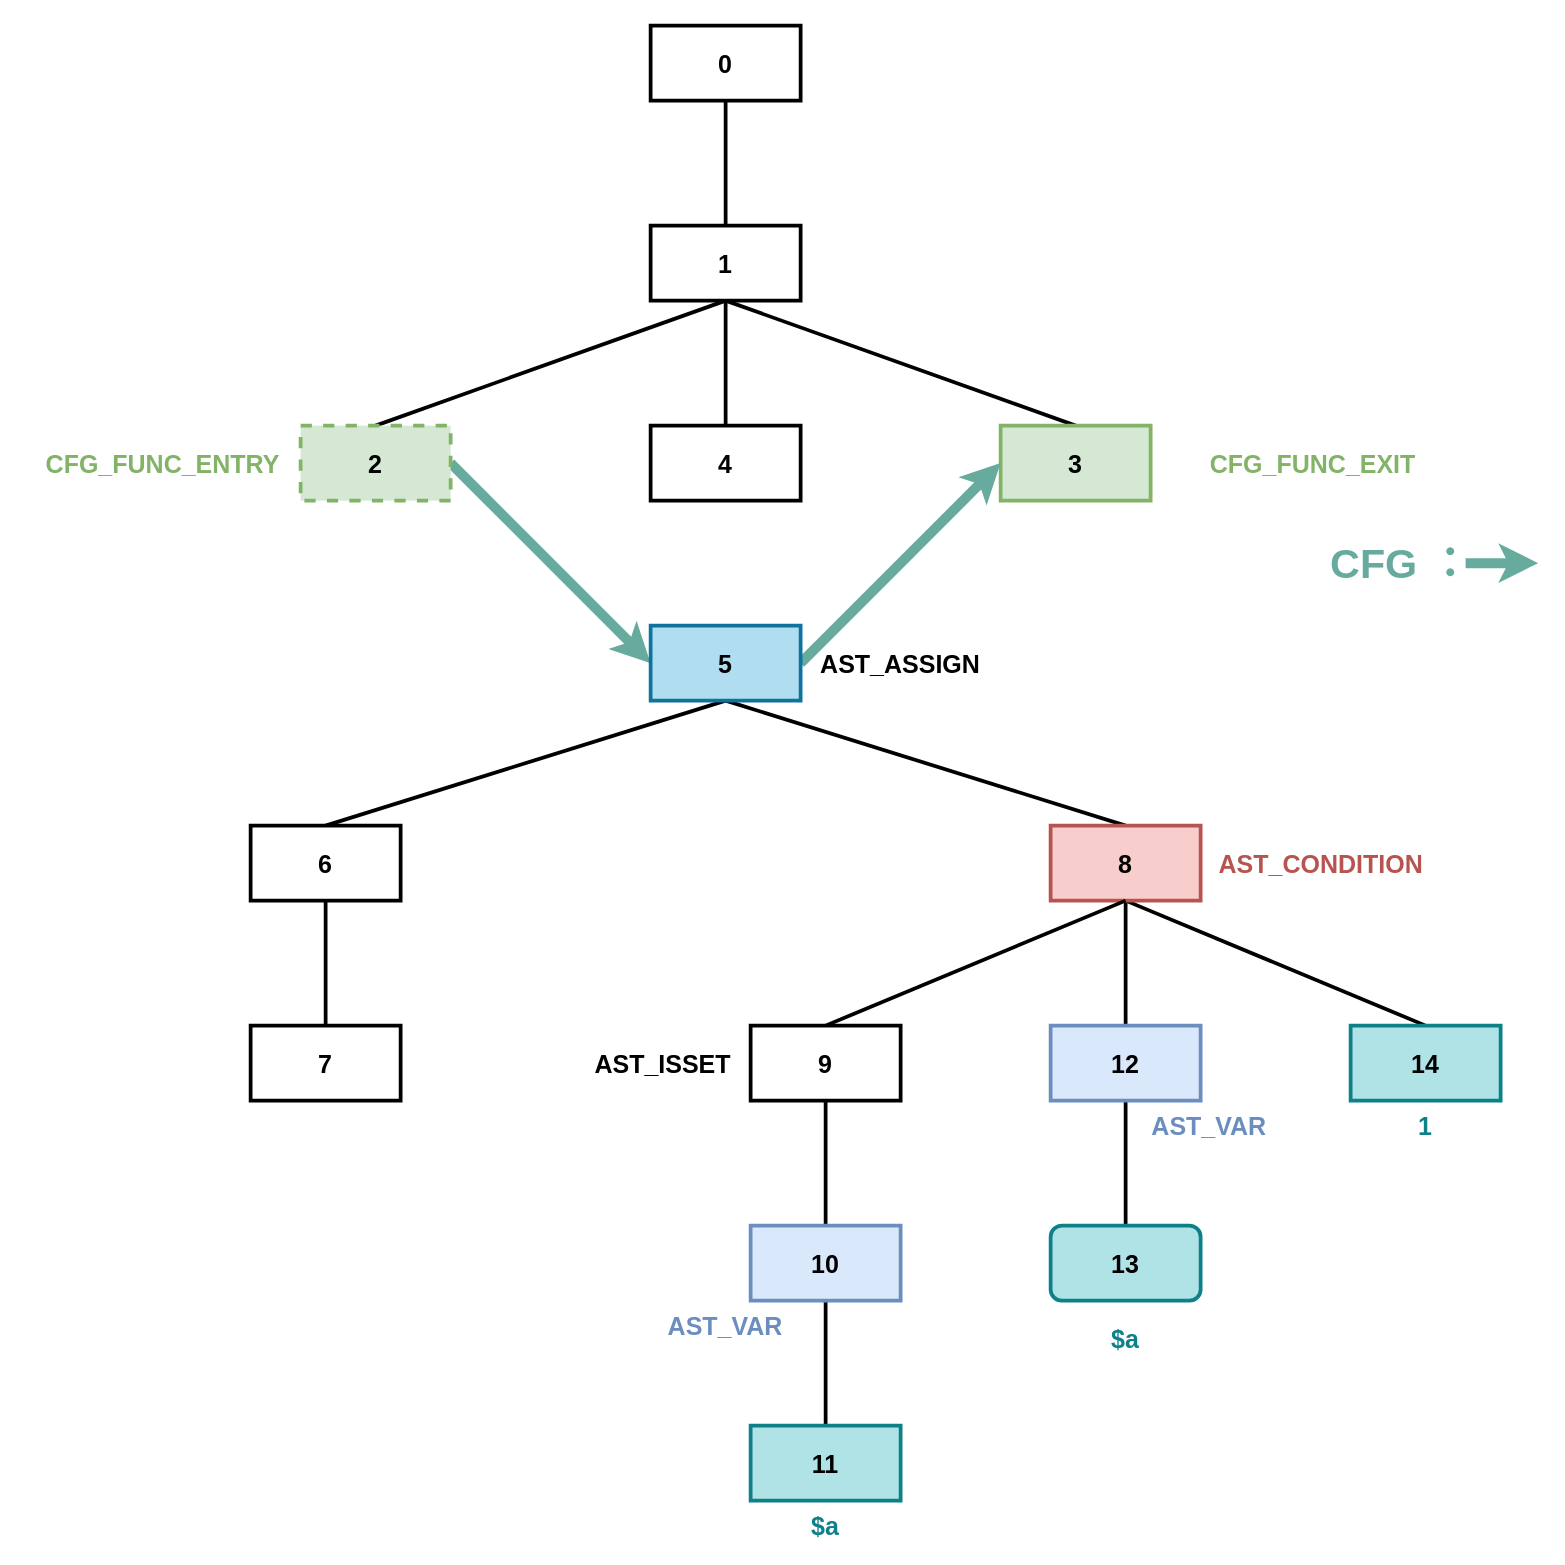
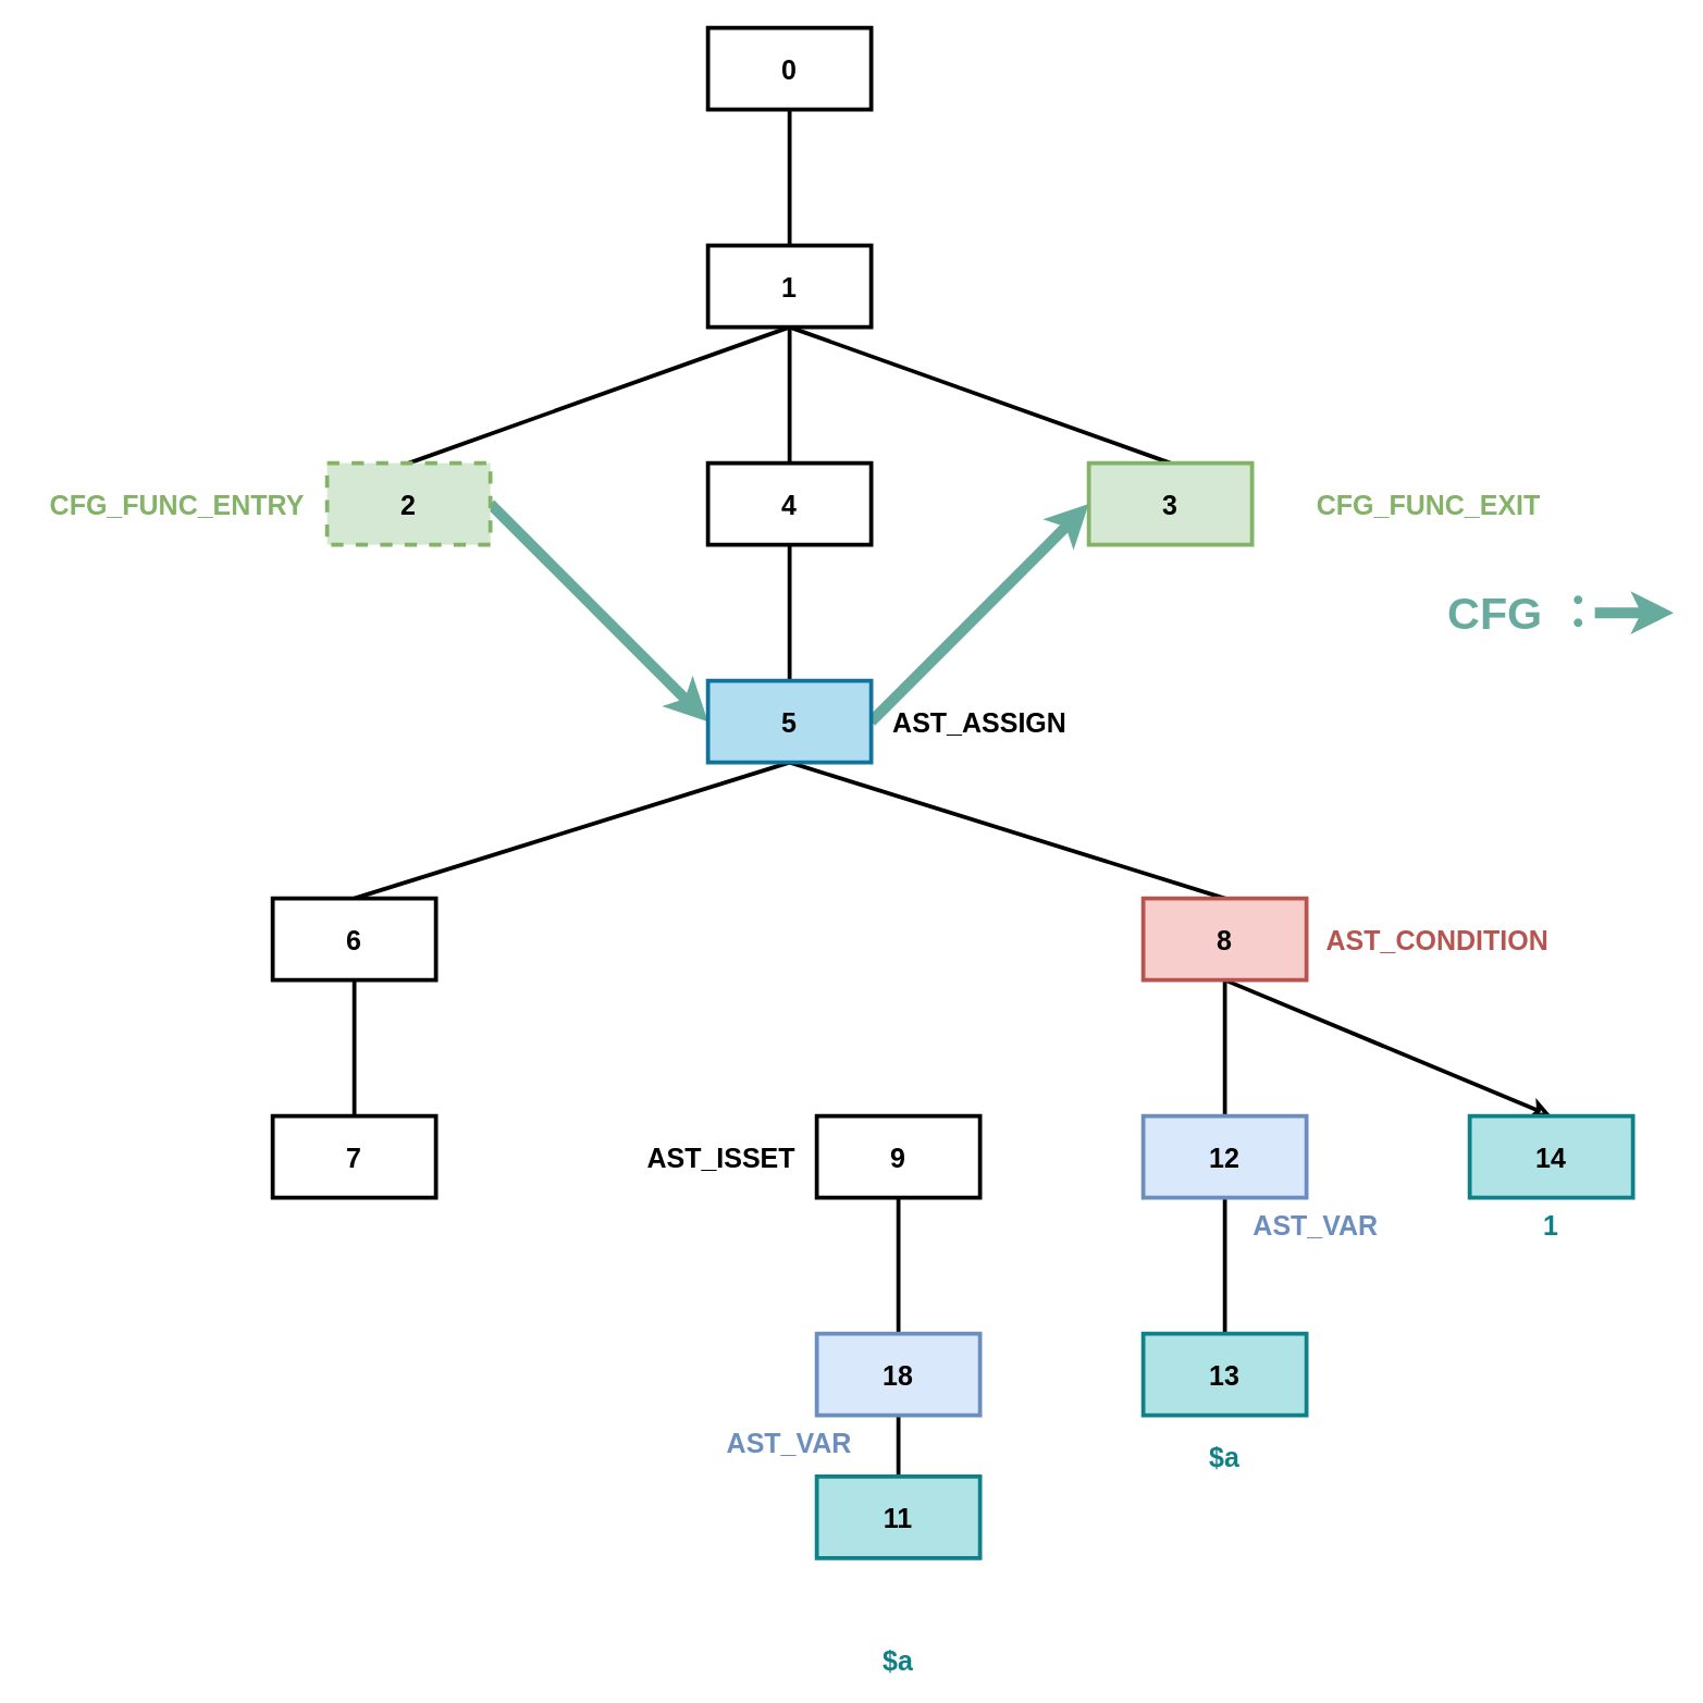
  <mxCell id="0" />
  <mxCell id="1" parent="0" />
  <mxCell id="2" value="" style="edgeStyle=none;rounded=0;orthogonalLoop=1;jettySize=auto;html=1;endArrow=none;endFill=0;strokeWidth=3;" parent="1" source="3" target="7" edge="1"><mxGeometry relative="1" as="geometry" /></mxCell>
  <mxCell id="3" value="&lt;font style=&quot;font-size: 20px&quot;&gt;&lt;b&gt;0&lt;/b&gt;&lt;/font&gt;" style="rounded=0;whiteSpace=wrap;html=1;strokeWidth=3;" parent="1" vertex="1"><mxGeometry x="520" width="120" height="60" as="geometry" y="20" /></mxCell>
  <mxCell id="4" style="edgeStyle=none;rounded=0;orthogonalLoop=1;jettySize=auto;html=1;entryX=0.5;entryY=0;entryDx=0;entryDy=0;endArrow=none;endFill=0;exitX=0.5;exitY=1;exitDx=0;exitDy=0;strokeWidth=3;" parent="1" source="7" target="9" edge="1"><mxGeometry relative="1" as="geometry" /></mxCell>
  <mxCell id="5" style="edgeStyle=none;rounded=0;orthogonalLoop=1;jettySize=auto;html=1;entryX=0.5;entryY=0;entryDx=0;entryDy=0;endArrow=none;endFill=0;exitX=0.5;exitY=1;exitDx=0;exitDy=0;strokeWidth=3;" parent="1" source="7" target="10" edge="1"><mxGeometry relative="1" as="geometry" /></mxCell>
  <mxCell id="6" style="edgeStyle=none;rounded=0;orthogonalLoop=1;jettySize=auto;html=1;entryX=0.5;entryY=0;entryDx=0;entryDy=0;endArrow=none;endFill=0;strokeWidth=3;" parent="1" source="7" target="12" edge="1"><mxGeometry relative="1" as="geometry" /></mxCell>
  <mxCell id="7" value="&lt;font style=&quot;font-size: 20px&quot;&gt;&lt;b&gt;1&lt;/b&gt;&lt;/font&gt;" style="rounded=0;whiteSpace=wrap;html=1;strokeWidth=3;" parent="1" vertex="1"><mxGeometry x="520" y="180" width="120" height="60" as="geometry" /></mxCell>
  <mxCell id="8" style="edgeStyle=none;rounded=0;orthogonalLoop=1;jettySize=auto;html=1;entryX=0;entryY=0.5;entryDx=0;entryDy=0;endArrow=classic;endFill=1;strokeWidth=8;strokeColor=#67AB9F;exitX=1;exitY=0.5;exitDx=0;exitDy=0;" parent="1" source="9" target="16" edge="1"><mxGeometry relative="1" as="geometry" /></mxCell>
  <mxCell id="9" value="&lt;font style=&quot;font-size: 20px&quot;&gt;&lt;b&gt;2&lt;/b&gt;&lt;/font&gt;" style="rounded=0;whiteSpace=wrap;html=1;strokeWidth=3;fillColor=#d5e8d4;strokeColor=#82b366;dashed=1;" parent="1" vertex="1"><mxGeometry x="240" y="340" width="120" height="60" as="geometry" /></mxCell>
  <mxCell id="10" value="&lt;font style=&quot;font-size: 20px&quot;&gt;&lt;b&gt;3&lt;/b&gt;&lt;/font&gt;" style="rounded=0;whiteSpace=wrap;html=1;strokeWidth=3;fillColor=#d5e8d4;strokeColor=#82b366;" parent="1" vertex="1"><mxGeometry x="800" y="340" width="120" height="60" as="geometry" /></mxCell>
+ <mxCell id="11" style="edgeStyle=none;rounded=0;orthogonalLoop=1;jettySize=auto;html=1;endArrow=none;endFill=0;strokeWidth=3;" parent="1" source="12" target="16" edge="1"><mxGeometry relative="1" as="geometry" /></mxCell>
  <mxCell id="12" value="&lt;font style=&quot;font-size: 20px&quot;&gt;&lt;b&gt;4&lt;/b&gt;&lt;/font&gt;" style="rounded=0;whiteSpace=wrap;html=1;strokeWidth=3;" parent="1" vertex="1"><mxGeometry x="520" y="340" width="120" height="60" as="geometry" /></mxCell>
  <mxCell id="13" style="rounded=0;orthogonalLoop=1;jettySize=auto;html=1;entryX=0.5;entryY=0;entryDx=0;entryDy=0;exitX=0.5;exitY=1;exitDx=0;exitDy=0;strokeWidth=3;endArrow=none;endFill=0;" parent="1" source="16" target="18" edge="1"><mxGeometry relative="1" as="geometry" /></mxCell>
  <mxCell id="14" style="edgeStyle=none;rounded=0;orthogonalLoop=1;jettySize=auto;html=1;entryX=0.5;entryY=0;entryDx=0;entryDy=0;endArrow=none;endFill=0;exitX=0.5;exitY=1;exitDx=0;exitDy=0;strokeWidth=3;" parent="1" source="16" target="21" edge="1"><mxGeometry relative="1" as="geometry" /></mxCell>
  <mxCell id="15" style="edgeStyle=none;rounded=0;orthogonalLoop=1;jettySize=auto;html=1;entryX=0;entryY=0.5;entryDx=0;entryDy=0;endArrow=classic;endFill=1;strokeColor=#67AB9F;strokeWidth=8;exitX=1;exitY=0.5;exitDx=0;exitDy=0;" parent="1" source="16" target="10" edge="1"><mxGeometry relative="1" as="geometry" /></mxCell>
  <mxCell id="16" value="&lt;font style=&quot;font-size: 20px&quot;&gt;&lt;b&gt;5&lt;/b&gt;&lt;/font&gt;" style="rounded=0;whiteSpace=wrap;html=1;strokeWidth=3;fillColor=#b1ddf0;strokeColor=#10739e;" parent="1" vertex="1"><mxGeometry x="520" y="500" width="120" height="60" as="geometry" /></mxCell>
  <mxCell id="17" style="edgeStyle=none;rounded=0;orthogonalLoop=1;jettySize=auto;html=1;endArrow=none;endFill=0;strokeWidth=3;" parent="1" source="18" target="22" edge="1"><mxGeometry relative="1" as="geometry" /></mxCell>
  <mxCell id="18" value="&lt;font style=&quot;font-size: 20px&quot;&gt;&lt;b&gt;6&lt;/b&gt;&lt;/font&gt;" style="rounded=0;whiteSpace=wrap;html=1;strokeWidth=3;" parent="1" vertex="1"><mxGeometry y="660" width="120" height="60" as="geometry" x="200" /></mxCell>
  <mxCell id="19" style="edgeStyle=none;rounded=0;orthogonalLoop=1;jettySize=auto;html=1;entryX=0.5;entryY=0;entryDx=0;entryDy=0;endArrow=none;endFill=0;strokeWidth=3;" parent="1" source="21" target="27" edge="1"><mxGeometry relative="1" as="geometry" /></mxCell>
- <mxCell id="20" style="edgeStyle=none;rounded=0;orthogonalLoop=1;jettySize=auto;html=1;entryX=0.5;entryY=0;entryDx=0;entryDy=0;endArrow=none;endFill=0;strokeWidth=3;exitX=0.5;exitY=1;exitDx=0;exitDy=0;" parent="1" source="21" target="28" edge="1"><mxGeometry relative="1" as="geometry" /></mxCell>
+ <mxCell id="20" style="edgeStyle=none;rounded=0;orthogonalLoop=1;jettySize=auto;html=1;entryX=0.5;entryY=0;entryDx=0;entryDy=0;endArrow=classic;endFill=0;strokeWidth=3;exitX=0.5;exitY=1;exitDx=0;exitDy=0;" parent="1" source="21" target="28" edge="1"><mxGeometry relative="1" as="geometry" /></mxCell>
  <mxCell id="21" value="&lt;font style=&quot;font-size: 20px&quot;&gt;&lt;b&gt;8&lt;/b&gt;&lt;/font&gt;" style="rounded=0;whiteSpace=wrap;html=1;strokeWidth=3;fillColor=#f8cecc;strokeColor=#b85450;" parent="1" vertex="1"><mxGeometry x="840" y="660" width="120" height="60" as="geometry" /></mxCell>
  <mxCell id="22" value="&lt;font style=&quot;font-size: 20px&quot;&gt;&lt;b&gt;7&lt;/b&gt;&lt;/font&gt;" style="rounded=0;whiteSpace=wrap;html=1;strokeWidth=3;" parent="1" vertex="1"><mxGeometry y="820" width="120" height="60" as="geometry" x="200" /></mxCell>
- <mxCell id="23" style="edgeStyle=none;rounded=0;orthogonalLoop=1;jettySize=auto;html=1;entryX=0.5;entryY=1;entryDx=0;entryDy=0;endArrow=none;endFill=0;exitX=0.5;exitY=0;exitDx=0;exitDy=0;strokeWidth=3;" parent="1" source="25" target="21" edge="1"><mxGeometry relative="1" as="geometry" /></mxCell>
  <mxCell id="24" style="edgeStyle=none;rounded=0;orthogonalLoop=1;jettySize=auto;html=1;entryX=0.5;entryY=0;entryDx=0;entryDy=0;endArrow=none;endFill=0;strokeWidth=3;" parent="1" source="25" target="30" edge="1"><mxGeometry relative="1" as="geometry" /></mxCell>
  <mxCell id="25" value="&lt;font style=&quot;font-size: 20px&quot;&gt;&lt;b&gt;9&lt;/b&gt;&lt;/font&gt;" style="rounded=0;whiteSpace=wrap;html=1;strokeWidth=3;" parent="1" vertex="1"><mxGeometry x="600" y="820" width="120" height="60" as="geometry" /></mxCell>
  <mxCell id="26" style="edgeStyle=none;rounded=0;orthogonalLoop=1;jettySize=auto;html=1;entryX=0.5;entryY=0;entryDx=0;entryDy=0;endArrow=none;endFill=0;strokeWidth=3;" parent="1" source="27" target="32" edge="1"><mxGeometry relative="1" as="geometry" /></mxCell>
  <mxCell id="27" value="&lt;font style=&quot;font-size: 20px&quot;&gt;&lt;b&gt;12&lt;/b&gt;&lt;/font&gt;" style="rounded=0;whiteSpace=wrap;html=1;strokeWidth=3;fillColor=#dae8fc;strokeColor=#6c8ebf;" parent="1" vertex="1"><mxGeometry x="840" y="820" width="120" height="60" as="geometry" /></mxCell>
  <mxCell id="28" value="&lt;font style=&quot;font-size: 20px&quot;&gt;&lt;b&gt;14&lt;/b&gt;&lt;/font&gt;" style="rounded=0;whiteSpace=wrap;html=1;strokeWidth=3;fillColor=#b0e3e6;strokeColor=#0e8088;" parent="1" vertex="1"><mxGeometry x="1080" y="820" width="120" height="60" as="geometry" /></mxCell>
  <mxCell id="29" style="edgeStyle=none;rounded=0;orthogonalLoop=1;jettySize=auto;html=1;entryX=0.5;entryY=0;entryDx=0;entryDy=0;endArrow=none;endFill=0;strokeWidth=3;" parent="1" source="30" target="31" edge="1"><mxGeometry relative="1" as="geometry" /></mxCell>
- <mxCell id="30" value="&lt;font style=&quot;font-size: 20px&quot;&gt;&lt;b&gt;10&lt;/b&gt;&lt;/font&gt;" style="rounded=0;whiteSpace=wrap;html=1;strokeWidth=3;fillColor=#dae8fc;strokeColor=#6c8ebf;" parent="1" vertex="1"><mxGeometry x="600" y="980" width="120" height="60" as="geometry" /></mxCell>
- <mxCell id="31" value="&lt;font style=&quot;font-size: 20px&quot;&gt;&lt;b&gt;11&lt;/b&gt;&lt;/font&gt;" style="rounded=0;whiteSpace=wrap;html=1;strokeWidth=3;fillColor=#b0e3e6;strokeColor=#0e8088;" parent="1" vertex="1"><mxGeometry x="600" y="1140" width="120" height="60" as="geometry" /></mxCell>
- <mxCell id="32" value="&lt;font style=&quot;font-size: 20px&quot;&gt;&lt;b&gt;13&lt;/b&gt;&lt;/font&gt;" style="whiteSpace=wrap;html=1;strokeWidth=3;fillColor=#b0e3e6;strokeColor=#0e8088;rounded=1;" parent="1" vertex="1"><mxGeometry x="840" y="980" width="120" height="60" as="geometry" /></mxCell>
+ <mxCell id="30" value="&lt;font style=&quot;font-size: 20px&quot;&gt;&lt;b&gt;18&lt;/b&gt;&lt;/font&gt;" style="rounded=0;whiteSpace=wrap;html=1;strokeWidth=3;fillColor=#dae8fc;strokeColor=#6c8ebf;" parent="1" vertex="1"><mxGeometry x="600" y="980" width="120" height="60" as="geometry" /></mxCell>
+ <mxCell id="31" value="&lt;font style=&quot;font-size: 20px&quot;&gt;&lt;b&gt;11&lt;/b&gt;&lt;/font&gt;" style="rounded=0;whiteSpace=wrap;html=1;strokeWidth=3;fillColor=#b0e3e6;strokeColor=#0e8088;" parent="1" vertex="1"><mxGeometry x="600" y="1085" width="120" height="60" as="geometry" /></mxCell>
+ <mxCell id="32" value="&lt;font style=&quot;font-size: 20px&quot;&gt;&lt;b&gt;13&lt;/b&gt;&lt;/font&gt;" style="rounded=0;whiteSpace=wrap;html=1;strokeWidth=3;fillColor=#b0e3e6;strokeColor=#0e8088;" parent="1" vertex="1"><mxGeometry x="840" y="980" width="120" height="60" as="geometry" /></mxCell>
  <mxCell id="33" value="&lt;font style=&quot;font-size: 20px&quot;&gt;&lt;b&gt;AST_ASSIGN&lt;/b&gt;&lt;/font&gt;" style="text;html=1;strokeColor=none;fillColor=none;align=center;verticalAlign=middle;whiteSpace=wrap;rounded=0;" parent="1" vertex="1"><mxGeometry x="660" y="520" width="120" height="20" as="geometry" /></mxCell>
  <mxCell id="34" value="&lt;font color=&quot;#b85450&quot; style=&quot;font-size: 20px&quot;&gt;AST_CONDITION&lt;/font&gt;" style="text;html=1;strokeColor=none;fillColor=none;align=center;verticalAlign=middle;whiteSpace=wrap;rounded=0;fontStyle=1" parent="1" vertex="1"><mxGeometry x="970" y="675" width="173" height="30" as="geometry" /></mxCell>
  <mxCell id="35" value="&lt;span style=&quot;font-size: 20px&quot;&gt;&lt;b&gt;&lt;font color=&quot;#0e8088&quot;&gt;$a&lt;/font&gt;&lt;/b&gt;&lt;/span&gt;" style="text;html=1;strokeColor=none;fillColor=none;align=center;verticalAlign=middle;whiteSpace=wrap;rounded=0;" parent="1" vertex="1"><mxGeometry x="840" y="1060" width="120" height="20" as="geometry" /></mxCell>
  <mxCell id="36" value="&lt;span style=&quot;font-size: 20px&quot;&gt;&lt;b&gt;&lt;font color=&quot;#6c8ebf&quot;&gt;AST_VAR&lt;/font&gt;&lt;/b&gt;&lt;/span&gt;" style="text;html=1;strokeColor=none;fillColor=none;align=center;verticalAlign=middle;whiteSpace=wrap;rounded=0;" parent="1" vertex="1"><mxGeometry x="907" y="890" width="120" height="20" as="geometry" /></mxCell>
  <mxCell id="37" value="&lt;span style=&quot;font-size: 20px&quot;&gt;&lt;b&gt;&lt;font color=&quot;#6c8ebf&quot;&gt;AST_VAR&lt;/font&gt;&lt;/b&gt;&lt;/span&gt;" style="text;html=1;strokeColor=none;fillColor=none;align=center;verticalAlign=middle;whiteSpace=wrap;rounded=0;" parent="1" vertex="1"><mxGeometry x="520" y="1050" width="120" height="20" as="geometry" /></mxCell>
  <mxCell id="38" value="&lt;span style=&quot;font-size: 20px&quot;&gt;&lt;b&gt;&lt;font color=&quot;#0e8088&quot;&gt;$a&lt;/font&gt;&lt;/b&gt;&lt;/span&gt;" style="text;html=1;strokeColor=none;fillColor=none;align=center;verticalAlign=middle;whiteSpace=wrap;rounded=0;" parent="1" vertex="1"><mxGeometry x="600" y="1210" width="120" height="20" as="geometry" /></mxCell>
  <mxCell id="39" value="&lt;span style=&quot;font-size: 20px&quot;&gt;&lt;b&gt;&lt;font color=&quot;#0e8088&quot;&gt;1&lt;/font&gt;&lt;/b&gt;&lt;/span&gt;" style="text;html=1;strokeColor=none;fillColor=none;align=center;verticalAlign=middle;whiteSpace=wrap;rounded=0;" parent="1" vertex="1"><mxGeometry x="1080" y="890" width="120" height="20" as="geometry" /></mxCell>
  <mxCell id="40" value="&lt;font style=&quot;font-size: 20px&quot;&gt;&lt;b&gt;AST_ISSET&lt;/b&gt;&lt;/font&gt;" style="text;html=1;strokeColor=none;fillColor=none;align=center;verticalAlign=middle;whiteSpace=wrap;rounded=0;" parent="1" vertex="1"><mxGeometry x="470" y="840" width="120" height="20" as="geometry" /></mxCell>
  <mxCell id="41" value="&lt;font color=&quot;#67ab9f&quot; size=&quot;1&quot;&gt;&lt;b style=&quot;font-size: 33px&quot;&gt;CFG ：&lt;/b&gt;&lt;/font&gt;" style="text;html=1;strokeColor=none;fillColor=none;align=center;verticalAlign=middle;whiteSpace=wrap;rounded=0;" parent="1" vertex="1"><mxGeometry x="1040" y="440" width="160" height="20" as="geometry" /></mxCell>
  <mxCell id="42" value="" style="endArrow=classic;html=1;strokeColor=#67AB9F;strokeWidth=8;" parent="1" edge="1"><mxGeometry width="50" height="50" relative="1" as="geometry"><mxPoint x="1172" y="450" as="sourcePoint" /><mxPoint x="1230" y="450" as="targetPoint" /></mxGeometry></mxCell>
  <mxCell id="43" value="&lt;font style=&quot;font-size: 20px&quot; color=&quot;#82b366&quot;&gt;&lt;b&gt;CFG_FUNC_EXIT&lt;/b&gt;&lt;/font&gt;" style="text;html=1;strokeColor=none;fillColor=none;align=center;verticalAlign=middle;whiteSpace=wrap;rounded=0;" parent="1" vertex="1"><mxGeometry x="955" y="360" width="190" height="20" as="geometry" /></mxCell>
  <mxCell id="44" value="&lt;font style=&quot;font-size: 20px&quot; color=&quot;#82b366&quot;&gt;&lt;b&gt;CFG_FUNC_ENTRY&lt;/b&gt;&lt;/font&gt;" style="text;html=1;strokeColor=none;fillColor=none;align=center;verticalAlign=middle;whiteSpace=wrap;rounded=0;" parent="1" vertex="1"><mxGeometry x="20" y="360" width="220" height="20" as="geometry" /></mxCell>
